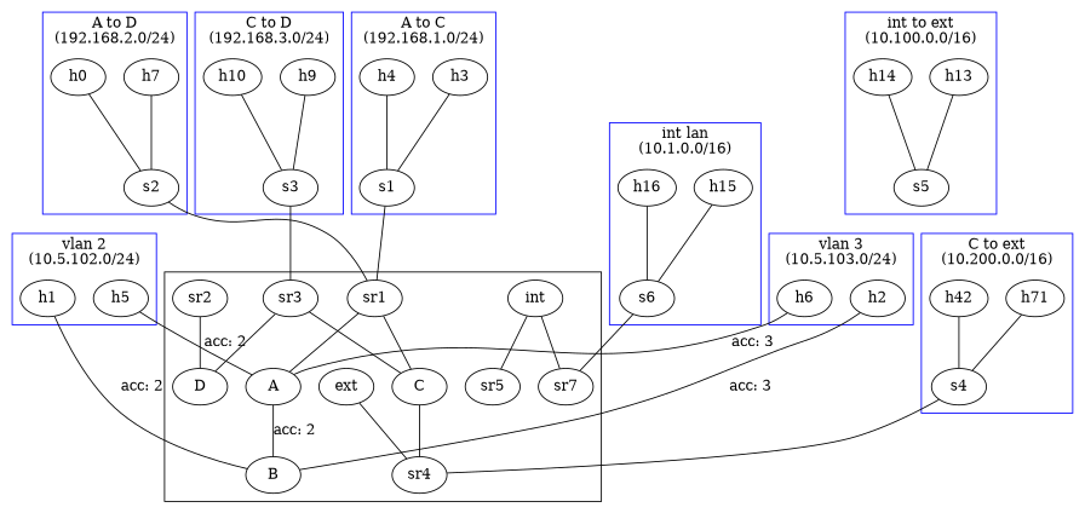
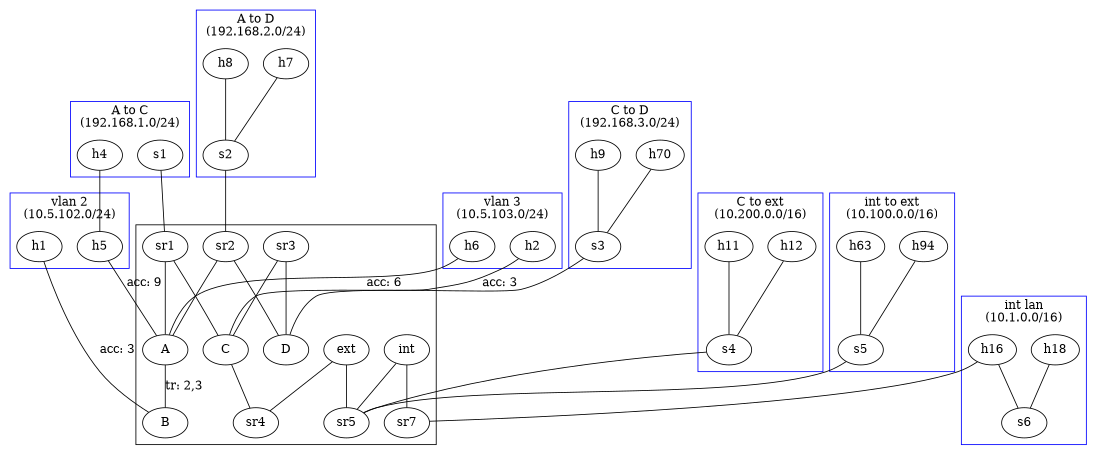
  graph {
    A
    B
    C
    D
    int
    ext
    sr1
    sr2
    sr3
    sr4
    sr5
    n12 [label=sr7]
    h1
    h5
    h2
    h6
-   h3
    s1
    h4
    h7
    s2
-   h8 [label=h0]
+   h8
    h9
    s3
-   h10
-   h11 [label=h71]
+   h10 [label=h70]
+   h11
    s4
-   h12 [label=h42]
-   h13
+   h12
+   h13 [label=h63]
    s5
-   h14
-   h15
+   h14 [label=h94]
+   h15 [label=h18]
    s6
    h16
    subgraph cluster_1 {
      A
      B
      C
      D
      int
      ext
      sr1
      sr2
      sr3
      sr4
      sr5
      n12
    }
    subgraph cluster_2 {
      color=blue
      label="vlan 2\n(10.5.102.0/24)"
      h1
      h5
    }
    subgraph cluster_3 {
      color=blue
      label="vlan 3\n(10.5.103.0/24)"
      h2
      h6
    }
    subgraph cluster_4 {
      color=blue
      label="A to C\n(192.168.1.0/24)"
-     h3
      s1
      h4
    }
    subgraph cluster_5 {
      color=blue
      label="A to D\n(192.168.2.0/24)"
      h7
      s2
      h8
    }
    subgraph cluster_6 {
      color=blue
      label="C to D\n(192.168.3.0/24)"
      h9
      s3
      h10
    }
    subgraph cluster_7 {
      color=blue
      label="C to ext\n(10.200.0.0/16)"
      h11
      s4
      h12
    }
    subgraph cluster_8 {
      color=blue
      label="int to ext\n(10.100.0.0/16)"
      h13
      s5
      h14
    }
    subgraph cluster_9 {
      color=blue
      label="int lan\n(10.1.0.0/16)"
      h15
      s6
      h16
    }
-   A -- B [label="acc: 2"]
+   A -- B [label="tr: 2,3"]
    C -- sr4
    int -- sr5
    int -- n12
    ext -- sr4
+   ext -- sr5
    sr1 -- A
    sr1 -- C
+   sr2 -- A
    sr2 -- D
    sr3 -- C
    sr3 -- D
-   h1 -- B [label="acc: 2"]
-   h5 -- A [label="acc: 2"]
-   h2 -- B [label="acc: 3"]
-   h6 -- A [label="acc: 3"]
-   h3 -- s1
+   h1 -- B [label="acc: 3"]
+   h5 -- A [label="acc: 9"]
+   h2 -- C [label="acc: 3"]
+   h6 -- A [label="acc: 6"]
    s1 -- sr1
-   h4 -- s1
+   h4 -- h5
    h7 -- s2
-   s2 -- sr1
+   s2 -- sr2
    h8 -- s2
    h9 -- s3
-   s3 -- sr3
+   s3 -- D
    h10 -- s3
    h11 -- s4
-   s4 -- sr4
+   s4 -- sr5
    h12 -- s4
    h13 -- s5
+   s5 -- sr5
    h14 -- s5
    h15 -- s6
-   s6 -- n12
+   h16 -- n12
    h16 -- s6
  }
